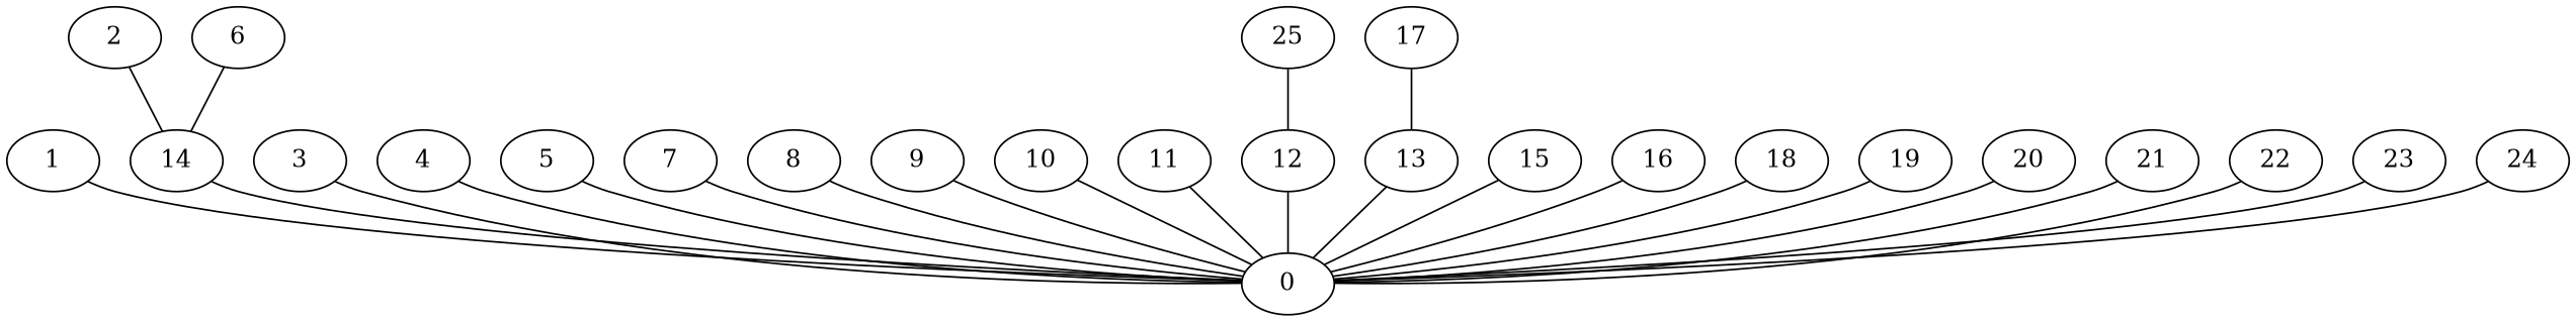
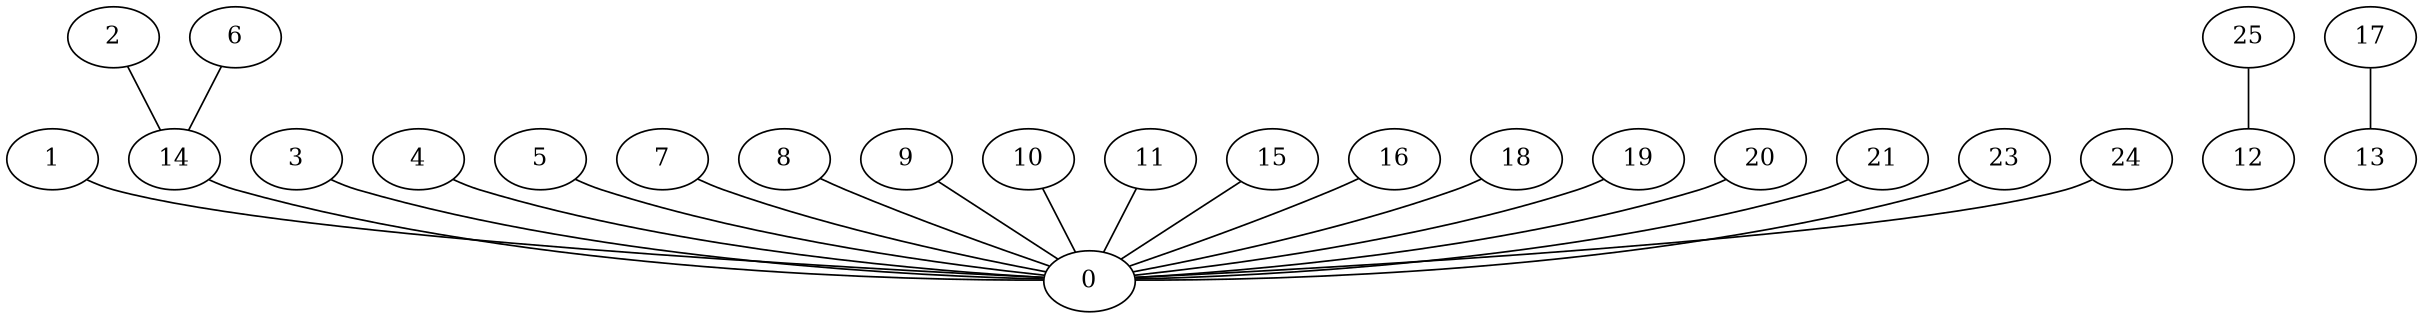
  graph {
    1
    0
    2
    14
    3
    4
    5
    6
    7
    8
    9
    10
    11
    12
    13
    15
    16
    17
    18
    19
    20
    21
-   22
    23
    24
    25
    1 -- 0
    2 -- 14
    14 -- 0
    3 -- 0
    4 -- 0
    5 -- 0
    6 -- 14
    7 -- 0
    8 -- 0
    9 -- 0
    10 -- 0
    11 -- 0
-   12 -- 0
-   13 -- 0
    15 -- 0
    16 -- 0
    17 -- 13
    18 -- 0
    19 -- 0
    20 -- 0
    21 -- 0
-   22 -- 0
    23 -- 0
    24 -- 0
    25 -- 12
  }
